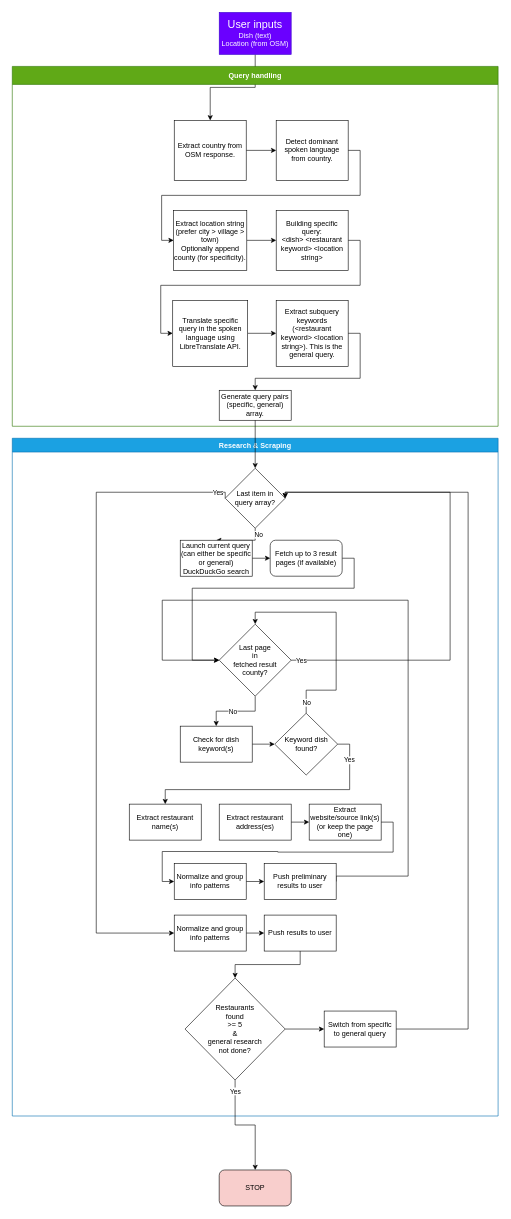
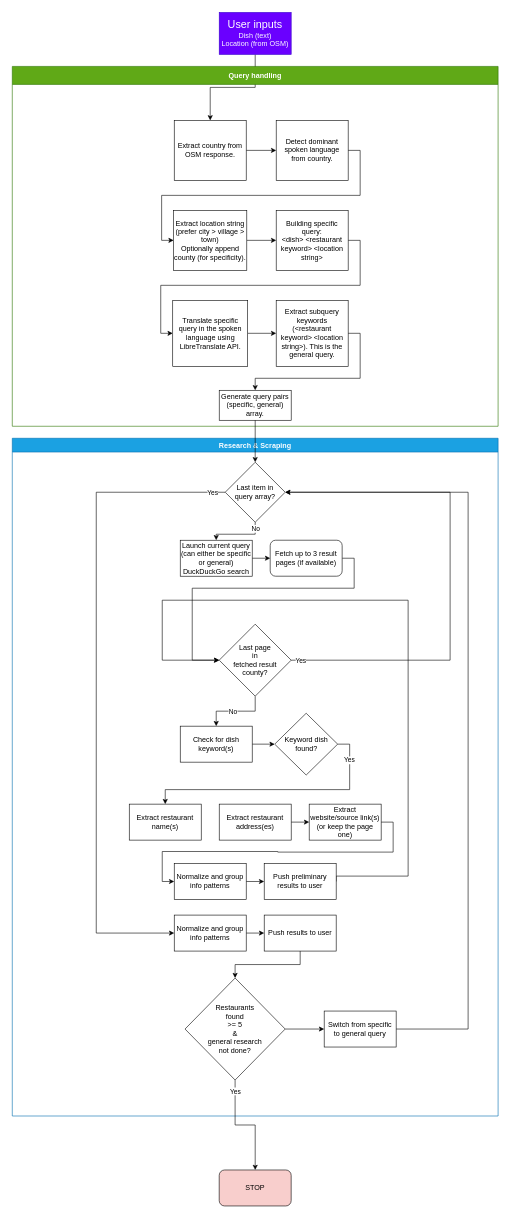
  <mxCell id="0" />
  <mxCell id="1" parent="0" />
  <mxCell id="2" style="edgeStyle=orthogonalEdgeStyle;rounded=0;orthogonalLoop=1;jettySize=auto;html=1;exitX=0.5;exitY=1;exitDx=0;exitDy=0;entryX=0.5;entryY=0;entryDx=0;entryDy=0;" parent="1" source="3" target="6" edge="1"><mxGeometry relative="1" as="geometry" /></mxCell>
  <mxCell id="3" value="&lt;div&gt;&lt;font style=&quot;font-size: 18px;&quot;&gt;User inputs&lt;/font&gt;&lt;/div&gt;&lt;div&gt;Dish (text)&lt;/div&gt;&lt;div&gt;Location (from OSM)&lt;/div&gt;" style="rounded=0;whiteSpace=wrap;html=1;fillColor=#6a00ff;fontColor=#ffffff;strokeColor=#3700CC;" parent="1" vertex="1"><mxGeometry x="365" y="20" width="120" height="70" as="geometry" /></mxCell>
  <mxCell id="4" value="&lt;div&gt;Query handling&lt;/div&gt;" style="swimlane;whiteSpace=wrap;html=1;startSize=30;rotation=0;fillColor=#60a917;fontColor=#ffffff;strokeColor=#2D7600;" parent="1" vertex="1"><mxGeometry x="20" y="110" width="810" height="600" as="geometry"><mxRectangle x="375" y="110" width="100" height="30" as="alternateBounds" /></mxGeometry></mxCell>
  <mxCell id="5" style="edgeStyle=orthogonalEdgeStyle;rounded=0;orthogonalLoop=1;jettySize=auto;html=1;exitX=1;exitY=0.5;exitDx=0;exitDy=0;entryX=0;entryY=0.5;entryDx=0;entryDy=0;" parent="4" source="6" target="8" edge="1"><mxGeometry relative="1" as="geometry" /></mxCell>
  <mxCell id="6" value="Extract country from OSM response." style="rounded=0;whiteSpace=wrap;html=1;rotation=0;" parent="4" vertex="1"><mxGeometry x="270" y="90" width="120" height="100" as="geometry" /></mxCell>
  <mxCell id="7" style="edgeStyle=orthogonalEdgeStyle;rounded=0;orthogonalLoop=1;jettySize=auto;html=1;exitX=1;exitY=0.5;exitDx=0;exitDy=0;entryX=0;entryY=0.5;entryDx=0;entryDy=0;" parent="4" source="8" target="12" edge="1"><mxGeometry relative="1" as="geometry" /></mxCell>
  <mxCell id="8" value="&lt;div&gt;Detect dominant spoken language from country.&lt;/div&gt;" style="rounded=0;whiteSpace=wrap;html=1;" parent="4" vertex="1"><mxGeometry x="440" y="90" width="120" height="100" as="geometry" /></mxCell>
  <mxCell id="9" style="edgeStyle=orthogonalEdgeStyle;rounded=0;orthogonalLoop=1;jettySize=auto;html=1;exitX=1;exitY=0.5;exitDx=0;exitDy=0;entryX=0;entryY=0.5;entryDx=0;entryDy=0;" parent="4" source="10" target="14" edge="1"><mxGeometry relative="1" as="geometry" /></mxCell>
  <mxCell id="10" value="&lt;div&gt;Building specific query:&lt;/div&gt;&lt;div&gt;&amp;lt;dish&amp;gt; &amp;lt;restaurant keyword&amp;gt; &amp;lt;location string&amp;gt;&lt;/div&gt;" style="rounded=0;whiteSpace=wrap;html=1;" parent="4" vertex="1"><mxGeometry x="440" y="240" width="120" height="100" as="geometry" /></mxCell>
  <mxCell id="11" style="edgeStyle=orthogonalEdgeStyle;rounded=0;orthogonalLoop=1;jettySize=auto;html=1;exitX=1;exitY=0.5;exitDx=0;exitDy=0;entryX=0;entryY=0.5;entryDx=0;entryDy=0;" parent="4" source="12" target="10" edge="1"><mxGeometry relative="1" as="geometry" /></mxCell>
  <mxCell id="12" value="&lt;div&gt;Extract location string (prefer city &amp;gt; village &amp;gt; town)&lt;/div&gt;&lt;div&gt;Optionally append county (for specificity).&lt;/div&gt;" style="rounded=0;whiteSpace=wrap;html=1;align=center;" parent="4" vertex="1"><mxGeometry x="269" y="240" width="122" height="100" as="geometry" /></mxCell>
  <mxCell id="13" style="edgeStyle=orthogonalEdgeStyle;rounded=0;orthogonalLoop=1;jettySize=auto;html=1;exitX=1;exitY=0.5;exitDx=0;exitDy=0;entryX=0;entryY=0.5;entryDx=0;entryDy=0;" parent="4" source="14" target="16" edge="1"><mxGeometry relative="1" as="geometry" /></mxCell>
  <mxCell id="14" value="&lt;div&gt;Translate specific query in the spoken language using LibreTranslate API.&lt;/div&gt;" style="rounded=0;whiteSpace=wrap;html=1;" parent="4" vertex="1"><mxGeometry x="267.5" y="390" width="125" height="110" as="geometry" /></mxCell>
  <mxCell id="15" style="edgeStyle=orthogonalEdgeStyle;rounded=0;orthogonalLoop=1;jettySize=auto;html=1;exitX=1;exitY=0.5;exitDx=0;exitDy=0;entryX=0.5;entryY=0;entryDx=0;entryDy=0;" parent="4" source="16" target="17" edge="1"><mxGeometry relative="1" as="geometry" /></mxCell>
  <mxCell id="16" value="&lt;div&gt;Extract subquery keywords&lt;br&gt;(&amp;lt;restaurant keyword&amp;gt; &amp;lt;location string&amp;gt;). This is the general query.&lt;/div&gt;" style="rounded=0;whiteSpace=wrap;html=1;" parent="4" vertex="1"><mxGeometry x="440" y="390" width="120" height="110" as="geometry" /></mxCell>
  <mxCell id="17" value="Generate query pairs (specific, general) array." style="rounded=0;whiteSpace=wrap;html=1;" parent="4" vertex="1"><mxGeometry x="345" y="540" width="120" height="50" as="geometry" /></mxCell>
  <mxCell id="18" value="Research &amp;amp; Scraping" style="swimlane;whiteSpace=wrap;html=1;fillColor=#1ba1e2;fontColor=#ffffff;strokeColor=#006EAF;" parent="1" vertex="1"><mxGeometry x="20" y="730" width="810" height="1130" as="geometry" /></mxCell>
  <mxCell id="19" style="edgeStyle=orthogonalEdgeStyle;rounded=0;orthogonalLoop=1;jettySize=auto;html=1;exitX=0.5;exitY=1;exitDx=0;exitDy=0;entryX=0.5;entryY=0;entryDx=0;entryDy=0;" parent="18" source="23" target="25" edge="1"><mxGeometry relative="1" as="geometry" /></mxCell>
  <mxCell id="20" value="No" style="edgeLabel;html=1;align=center;verticalAlign=middle;resizable=0;points=[];" parent="19" vertex="1" connectable="0"><mxGeometry x="-0.1" relative="1" as="geometry"><mxPoint x="23" y="-10" as="offset" /></mxGeometry></mxCell>
  <mxCell id="21" style="edgeStyle=orthogonalEdgeStyle;rounded=0;orthogonalLoop=1;jettySize=auto;html=1;exitX=0;exitY=0.5;exitDx=0;exitDy=0;entryX=0;entryY=0.5;entryDx=0;entryDy=0;" edge="1" parent="18" source="23" target="50"><mxGeometry relative="1" as="geometry"><mxPoint x="210" y="800" as="targetPoint" /><Array as="points"><mxPoint x="140" y="90" /><mxPoint x="140" y="825" /></Array></mxGeometry></mxCell>
  <mxCell id="22" value="Yes" style="edgeLabel;html=1;align=center;verticalAlign=middle;resizable=0;points=[];" vertex="1" connectable="0" parent="21"><mxGeometry x="-0.757" relative="1" as="geometry"><mxPoint x="109" as="offset" /></mxGeometry></mxCell>
- <mxCell id="23" value="&lt;div&gt;Last item in&lt;/div&gt;&lt;div&gt;query array?&lt;/div&gt;" style="rhombus;whiteSpace=wrap;html=1;" parent="18" vertex="1"><mxGeometry x="355" y="50" width="100" height="100" as="geometry" /></mxCell>
+ <mxCell id="23" value="&lt;div&gt;Last item in&lt;/div&gt;&lt;div&gt;query array?&lt;/div&gt;" style="rhombus;whiteSpace=wrap;html=1;" parent="18" vertex="1"><mxGeometry x="355" y="40" width="100" height="100" as="geometry" /></mxCell>
  <mxCell id="24" style="edgeStyle=orthogonalEdgeStyle;rounded=0;orthogonalLoop=1;jettySize=auto;html=1;exitX=1;exitY=0.5;exitDx=0;exitDy=0;entryX=0;entryY=0.5;entryDx=0;entryDy=0;" edge="1" parent="18" source="25" target="27"><mxGeometry relative="1" as="geometry" /></mxCell>
  <mxCell id="25" value="Launch current query (can either be specific or general) DuckDuckGo search" style="rounded=0;whiteSpace=wrap;html=1;" parent="18" vertex="1"><mxGeometry x="280" y="170" width="120" height="60" as="geometry" /></mxCell>
  <mxCell id="26" style="edgeStyle=orthogonalEdgeStyle;rounded=0;orthogonalLoop=1;jettySize=auto;html=1;exitX=1;exitY=0.5;exitDx=0;exitDy=0;entryX=0;entryY=0.5;entryDx=0;entryDy=0;" edge="1" parent="18" source="27" target="32"><mxGeometry relative="1" as="geometry"><Array as="points"><mxPoint x="570" y="200" /><mxPoint x="570" y="250" /><mxPoint x="300" y="250" /><mxPoint x="300" y="370" /></Array></mxGeometry></mxCell>
  <mxCell id="27" value="Fetch up to 3 result pages (if available)" style="whiteSpace=wrap;html=1;rounded=1;" vertex="1" parent="18"><mxGeometry x="430" y="170" width="120" height="60" as="geometry" /></mxCell>
  <mxCell id="28" style="edgeStyle=orthogonalEdgeStyle;rounded=0;orthogonalLoop=1;jettySize=auto;html=1;exitX=0.5;exitY=1;exitDx=0;exitDy=0;entryX=0.5;entryY=0;entryDx=0;entryDy=0;" edge="1" parent="18" source="32" target="34"><mxGeometry relative="1" as="geometry" /></mxCell>
  <mxCell id="29" value="No" style="edgeLabel;html=1;align=center;verticalAlign=middle;resizable=0;points=[];" vertex="1" connectable="0" parent="28"><mxGeometry x="0.09" y="1" relative="1" as="geometry"><mxPoint as="offset" /></mxGeometry></mxCell>
  <mxCell id="30" style="edgeStyle=orthogonalEdgeStyle;rounded=0;orthogonalLoop=1;jettySize=auto;html=1;exitX=1;exitY=0.5;exitDx=0;exitDy=0;entryX=1;entryY=0.5;entryDx=0;entryDy=0;" edge="1" parent="18" source="32" target="23"><mxGeometry relative="1" as="geometry"><Array as="points"><mxPoint x="730" y="370" /><mxPoint x="730" y="90" /></Array></mxGeometry></mxCell>
  <mxCell id="31" value="Yes" style="edgeLabel;html=1;align=center;verticalAlign=middle;resizable=0;points=[];" vertex="1" connectable="0" parent="30"><mxGeometry x="-0.802" y="1" relative="1" as="geometry"><mxPoint x="-66" y="1" as="offset" /></mxGeometry></mxCell>
  <mxCell id="32" value="&lt;div&gt;Last page&lt;/div&gt;&lt;div&gt;in&lt;/div&gt;&lt;div&gt;fetched result&lt;/div&gt;&lt;div&gt;county?&lt;/div&gt;" style="rhombus;whiteSpace=wrap;html=1;" vertex="1" parent="18"><mxGeometry x="345" y="310" width="120" height="120" as="geometry" /></mxCell>
  <mxCell id="33" style="edgeStyle=orthogonalEdgeStyle;rounded=0;orthogonalLoop=1;jettySize=auto;html=1;exitX=1;exitY=0.5;exitDx=0;exitDy=0;entryX=0;entryY=0.5;entryDx=0;entryDy=0;" edge="1" parent="18" source="34" target="37"><mxGeometry relative="1" as="geometry" /></mxCell>
  <mxCell id="34" value="Check for dish keyword(s)" style="rounded=0;whiteSpace=wrap;html=1;" vertex="1" parent="18"><mxGeometry x="280" y="480" width="120" height="60" as="geometry" /></mxCell>
- <mxCell id="35" style="edgeStyle=orthogonalEdgeStyle;rounded=0;orthogonalLoop=1;jettySize=auto;html=1;exitX=0.5;exitY=0;exitDx=0;exitDy=0;entryX=0.5;entryY=0;entryDx=0;entryDy=0;" edge="1" parent="18" source="37" target="32"><mxGeometry relative="1" as="geometry"><Array as="points"><mxPoint x="490" y="420" /><mxPoint x="540" y="420" /><mxPoint x="540" y="290" /><mxPoint x="405" y="290" /></Array></mxGeometry></mxCell>
- <mxCell id="36" value="No" style="edgeLabel;html=1;align=center;verticalAlign=middle;resizable=0;points=[];" vertex="1" connectable="0" parent="35"><mxGeometry x="0.116" y="-1" relative="1" as="geometry"><mxPoint x="-51" y="140" as="offset" /></mxGeometry></mxCell>
  <mxCell id="37" value="&lt;div&gt;Keyword dish&lt;/div&gt;&lt;div&gt;found?&lt;/div&gt;" style="rhombus;whiteSpace=wrap;html=1;" vertex="1" parent="18"><mxGeometry x="437.5" y="458.5" width="105" height="103" as="geometry" /></mxCell>
  <mxCell id="38" value="&lt;div&gt;Extract restaurant&lt;/div&gt;&lt;div&gt;name(s)&lt;/div&gt;" style="rounded=0;whiteSpace=wrap;html=1;" vertex="1" parent="18"><mxGeometry x="195" y="610" width="120" height="60" as="geometry" /></mxCell>
  <mxCell id="39" style="edgeStyle=orthogonalEdgeStyle;rounded=0;orthogonalLoop=1;jettySize=auto;html=1;exitX=1;exitY=0.5;exitDx=0;exitDy=0;entryX=0;entryY=0.5;entryDx=0;entryDy=0;" edge="1" parent="18" source="40" target="42"><mxGeometry relative="1" as="geometry" /></mxCell>
  <mxCell id="40" value="&lt;div&gt;Extract restaurant&lt;/div&gt;&lt;div&gt;address(es)&lt;/div&gt;" style="rounded=0;whiteSpace=wrap;html=1;" vertex="1" parent="18"><mxGeometry x="345" y="610" width="120" height="60" as="geometry" /></mxCell>
  <mxCell id="41" style="edgeStyle=orthogonalEdgeStyle;rounded=0;orthogonalLoop=1;jettySize=auto;html=1;exitX=1;exitY=0.5;exitDx=0;exitDy=0;entryX=0;entryY=0.5;entryDx=0;entryDy=0;" edge="1" parent="18" source="42" target="46"><mxGeometry relative="1" as="geometry" /></mxCell>
  <mxCell id="42" value="Extract website/source link(s) (or keep the page one)" style="rounded=0;whiteSpace=wrap;html=1;" vertex="1" parent="18"><mxGeometry x="495" y="610" width="120" height="60" as="geometry" /></mxCell>
  <mxCell id="43" style="edgeStyle=orthogonalEdgeStyle;rounded=0;orthogonalLoop=1;jettySize=auto;html=1;exitX=1;exitY=0.5;exitDx=0;exitDy=0;entryX=0.5;entryY=0;entryDx=0;entryDy=0;" edge="1" parent="18" source="37" target="38"><mxGeometry relative="1" as="geometry" /></mxCell>
  <mxCell id="44" value="Yes" style="edgeLabel;html=1;align=center;verticalAlign=middle;resizable=0;points=[];" vertex="1" connectable="0" parent="43"><mxGeometry x="-0.787" y="-1" relative="1" as="geometry"><mxPoint as="offset" /></mxGeometry></mxCell>
  <mxCell id="45" style="edgeStyle=orthogonalEdgeStyle;rounded=0;orthogonalLoop=1;jettySize=auto;html=1;exitX=1;exitY=0.5;exitDx=0;exitDy=0;entryX=0;entryY=0.5;entryDx=0;entryDy=0;" edge="1" parent="18" source="46" target="48"><mxGeometry relative="1" as="geometry" /></mxCell>
  <mxCell id="46" value="Normalize and group info patterns" style="rounded=0;whiteSpace=wrap;html=1;" vertex="1" parent="18"><mxGeometry x="270" y="709" width="120" height="60" as="geometry" /></mxCell>
  <mxCell id="47" style="edgeStyle=orthogonalEdgeStyle;rounded=0;orthogonalLoop=1;jettySize=auto;html=1;exitX=1;exitY=0.5;exitDx=0;exitDy=0;entryX=0;entryY=0.5;entryDx=0;entryDy=0;" edge="1" parent="18" source="48" target="32"><mxGeometry relative="1" as="geometry"><Array as="points"><mxPoint x="660" y="730" /><mxPoint x="660" y="270" /><mxPoint x="250" y="270" /><mxPoint x="250" y="370" /></Array></mxGeometry></mxCell>
  <mxCell id="48" value="Push preliminary results to user" style="rounded=0;whiteSpace=wrap;html=1;" vertex="1" parent="18"><mxGeometry x="420" y="709" width="120" height="60" as="geometry" /></mxCell>
  <mxCell id="49" style="edgeStyle=orthogonalEdgeStyle;rounded=0;orthogonalLoop=1;jettySize=auto;html=1;exitX=1;exitY=0.5;exitDx=0;exitDy=0;entryX=0;entryY=0.5;entryDx=0;entryDy=0;" edge="1" parent="18" source="50" target="51"><mxGeometry relative="1" as="geometry" /></mxCell>
  <mxCell id="50" value="Normalize and group info patterns" style="rounded=0;whiteSpace=wrap;html=1;" vertex="1" parent="18"><mxGeometry x="270" y="795" width="120" height="60" as="geometry" /></mxCell>
  <mxCell id="51" value="Push results to user" style="rounded=0;whiteSpace=wrap;html=1;" vertex="1" parent="18"><mxGeometry x="420" y="795" width="120" height="60" as="geometry" /></mxCell>
  <mxCell id="52" style="edgeStyle=orthogonalEdgeStyle;rounded=0;orthogonalLoop=1;jettySize=auto;html=1;exitX=1;exitY=0.5;exitDx=0;exitDy=0;entryX=0;entryY=0.5;entryDx=0;entryDy=0;" edge="1" parent="18" source="53" target="56"><mxGeometry relative="1" as="geometry" /></mxCell>
  <mxCell id="53" value="&lt;div&gt;Restaurants&lt;/div&gt;&lt;div&gt;found&lt;/div&gt;&lt;div&gt;&amp;gt;= 5&lt;/div&gt;&lt;div&gt;&amp;amp;&lt;/div&gt;&lt;div&gt;general research&lt;/div&gt;&lt;div&gt;not done?&lt;/div&gt;" style="rhombus;whiteSpace=wrap;html=1;" vertex="1" parent="18"><mxGeometry x="288" y="900" width="167" height="170" as="geometry" /></mxCell>
  <mxCell id="54" value="" style="edgeStyle=orthogonalEdgeStyle;rounded=0;orthogonalLoop=1;jettySize=auto;html=1;exitX=0.5;exitY=1;exitDx=0;exitDy=0;entryX=0.5;entryY=0;entryDx=0;entryDy=0;" edge="1" parent="18" source="51" target="53"><mxGeometry relative="1" as="geometry"><mxPoint x="480" y="855" as="sourcePoint" /><mxPoint x="405" y="1220" as="targetPoint" /></mxGeometry></mxCell>
  <mxCell id="55" style="edgeStyle=orthogonalEdgeStyle;rounded=0;orthogonalLoop=1;jettySize=auto;html=1;exitX=1;exitY=0.5;exitDx=0;exitDy=0;entryX=1;entryY=0.5;entryDx=0;entryDy=0;" edge="1" parent="18" source="56" target="23"><mxGeometry relative="1" as="geometry"><Array as="points"><mxPoint x="760" y="985" /><mxPoint x="760" y="90" /></Array></mxGeometry></mxCell>
  <mxCell id="56" value="Switch from specific to general query" style="rounded=0;whiteSpace=wrap;html=1;" vertex="1" parent="18"><mxGeometry x="520" y="955" width="120" height="60" as="geometry" /></mxCell>
  <mxCell id="57" style="edgeStyle=orthogonalEdgeStyle;rounded=0;orthogonalLoop=1;jettySize=auto;html=1;exitX=0.5;exitY=1;exitDx=0;exitDy=0;entryX=0.5;entryY=0;entryDx=0;entryDy=0;" parent="1" source="17" target="23" edge="1"><mxGeometry relative="1" as="geometry" /></mxCell>
  <mxCell id="58" value="STOP" style="rounded=1;whiteSpace=wrap;html=1;fillColor=#f8cecc;" vertex="1" parent="1"><mxGeometry x="365" y="1950" width="120" height="60" as="geometry" /></mxCell>
  <mxCell id="59" style="edgeStyle=orthogonalEdgeStyle;rounded=0;orthogonalLoop=1;jettySize=auto;html=1;exitX=0.5;exitY=1;exitDx=0;exitDy=0;entryX=0.5;entryY=0;entryDx=0;entryDy=0;" edge="1" parent="1" source="53" target="58"><mxGeometry relative="1" as="geometry" /></mxCell>
  <mxCell id="60" value="Yes" style="edgeLabel;html=1;align=center;verticalAlign=middle;resizable=0;points=[];" vertex="1" connectable="0" parent="59"><mxGeometry x="-0.802" relative="1" as="geometry"><mxPoint as="offset" /></mxGeometry></mxCell>
